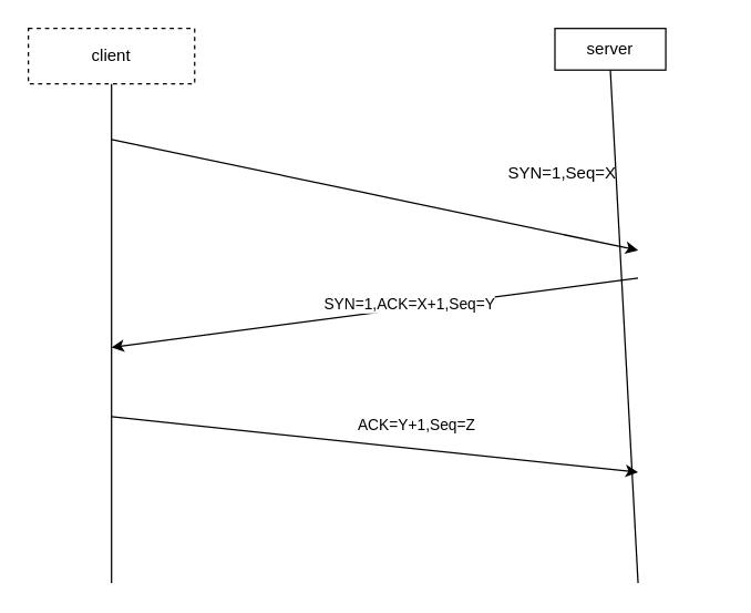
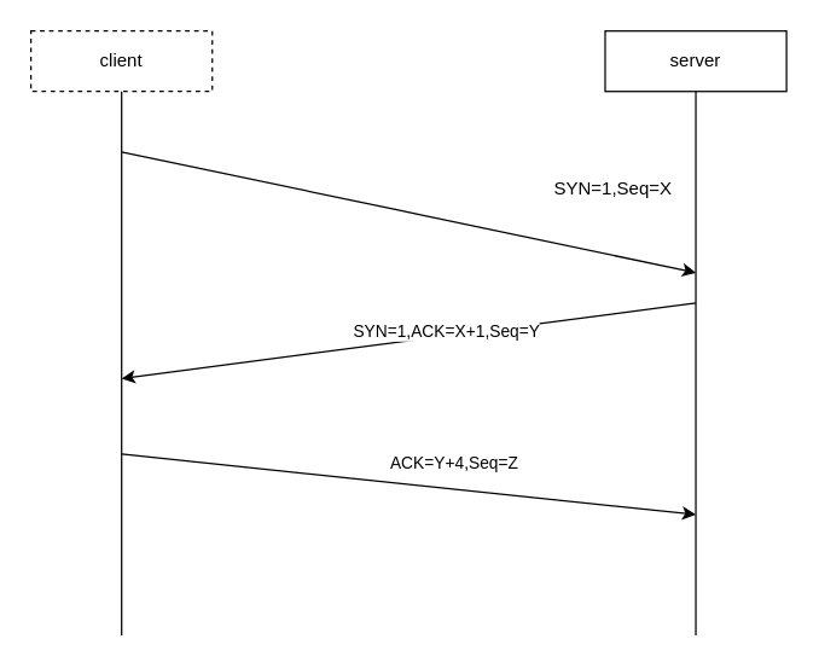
  <mxCell id="0" />
  <mxCell id="1" parent="0" />
  <mxCell id="2" value="client" style="rounded=0;whiteSpace=wrap;html=1;dashed=1;" vertex="1" parent="1"><mxGeometry x="20" y="20" width="120" height="40" as="geometry" /></mxCell>
- <mxCell id="3" value="server" style="rounded=0;whiteSpace=wrap;html=1;" vertex="1" parent="1"><mxGeometry x="400" y="20" width="80" height="30" as="geometry" /></mxCell>
+ <mxCell id="3" value="server" style="rounded=0;whiteSpace=wrap;html=1;" vertex="1" parent="1"><mxGeometry x="400" y="20" width="120" height="40" as="geometry" /></mxCell>
  <mxCell id="4" style="edgeStyle=orthogonalEdgeStyle;rounded=0;orthogonalLoop=1;jettySize=auto;html=1;exitX=0.5;exitY=1;exitDx=0;exitDy=0;" edge="1" parent="1" source="2" target="2"><mxGeometry relative="1" as="geometry" /></mxCell>
  <mxCell id="5" value="" style="endArrow=none;html=1;entryX=0.5;entryY=1;entryDx=0;entryDy=0;" edge="1" parent="1" target="3"><mxGeometry width="50" height="50" relative="1" as="geometry"><mxPoint x="460" y="420" as="sourcePoint" /><mxPoint x="300" y="170" as="targetPoint" /></mxGeometry></mxCell>
  <mxCell id="6" value="" style="endArrow=none;html=1;entryX=0.5;entryY=1;entryDx=0;entryDy=0;" edge="1" parent="1" target="2"><mxGeometry width="50" height="50" relative="1" as="geometry"><mxPoint x="80" y="420" as="sourcePoint" /><mxPoint x="470" y="70" as="targetPoint" /></mxGeometry></mxCell>
  <mxCell id="7" value="" style="endArrow=classic;html=1;" edge="1" parent="1"><mxGeometry width="50" height="50" relative="1" as="geometry"><mxPoint x="80" y="100" as="sourcePoint" /><mxPoint x="460" y="180" as="targetPoint" /><Array as="points"><mxPoint x="270" y="140" /></Array></mxGeometry></mxCell>
  <mxCell id="8" value="SYN=1,Seq=X" style="text;html=1;align=center;verticalAlign=middle;resizable=0;points=[];autosize=1;" vertex="1" parent="1"><mxGeometry x="360" y="115" width="90" height="20" as="geometry" /></mxCell>
  <mxCell id="9" value="" style="endArrow=classic;html=1;" edge="1" parent="1"><mxGeometry width="50" height="50" relative="1" as="geometry"><mxPoint x="460" y="200" as="sourcePoint" /><mxPoint x="80" y="250" as="targetPoint" /></mxGeometry></mxCell>
  <mxCell id="10" value="SYN=1,ACK=X+1,Seq=Y" style="edgeLabel;html=1;align=center;verticalAlign=middle;resizable=0;points=[];" vertex="1" connectable="0" parent="9"><mxGeometry x="-0.128" y="-3" relative="1" as="geometry"><mxPoint as="offset" /></mxGeometry></mxCell>
  <mxCell id="11" value="" style="endArrow=classic;html=1;" edge="1" parent="1"><mxGeometry width="50" height="50" relative="1" as="geometry"><mxPoint x="80" y="300" as="sourcePoint" /><mxPoint x="460" y="340" as="targetPoint" /></mxGeometry></mxCell>
- <mxCell id="12" value="ACK=Y+1,Seq=Z" style="edgeLabel;html=1;align=center;verticalAlign=middle;resizable=0;points=[];" vertex="1" connectable="0" parent="1"><mxGeometry x="304.036" y="270.002" as="geometry"><mxPoint x="-5" y="35" as="offset" /></mxGeometry></mxCell>
+ <mxCell id="12" value="ACK=Y+4,Seq=Z" style="edgeLabel;html=1;align=center;verticalAlign=middle;resizable=0;points=[];" vertex="1" connectable="0" parent="1"><mxGeometry x="304.036" y="270.002" as="geometry"><mxPoint x="-5" y="35" as="offset" /></mxGeometry></mxCell>
